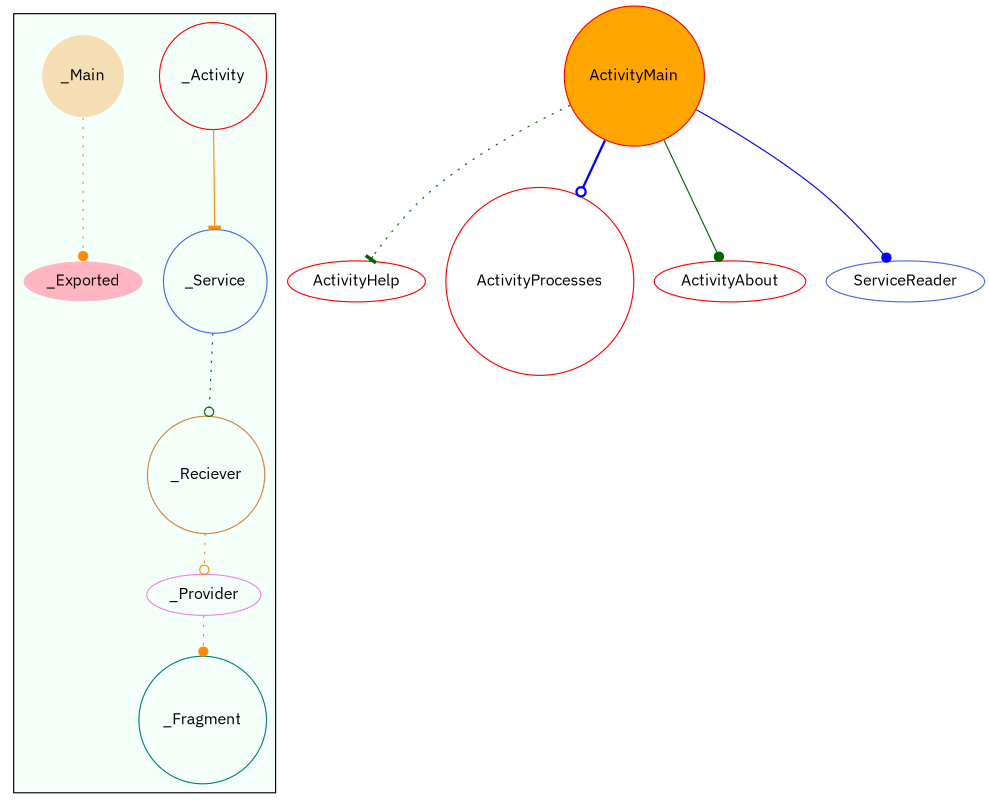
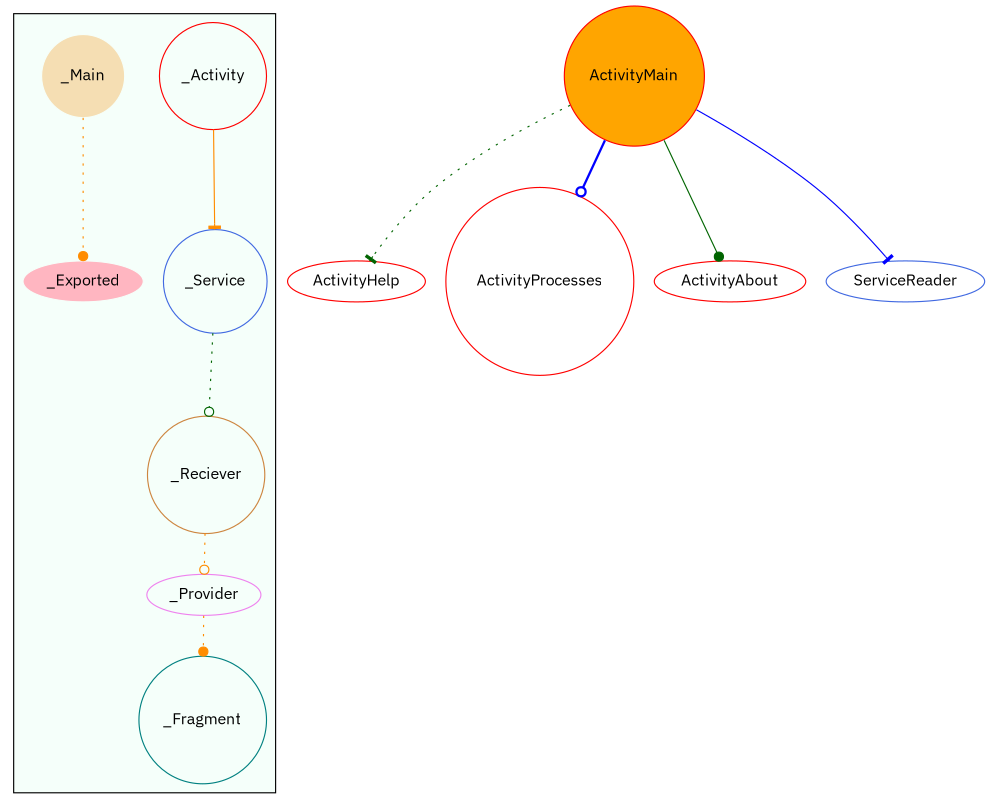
  digraph {
    fontname="IBM Plex Sans"
    node [color=red fontname="IBM Plex Sans" shape=circle]
    edge [arrowhead=tee color=darkorange fontname="IBM Plex Sans" style=dotted]
    _Activity
    _Service [color=royalblue]
    _Reciever [color=peru]
    _Provider [color=violet shape=ellipse]
    _Fragment [color=teal]
    _Main [color=mintcream fillcolor=wheat style=filled]
    _Exported [color=mintcream fillcolor=lightpink shape=ellipse style=filled]
    ActivityHelp [shape=ellipse]
    ActivityMain [fillcolor=orange style=filled]
    ActivityProcesses
    ActivityAbout [shape=ellipse]
    ServiceReader [color=royalblue shape=ellipse]
    subgraph cluster_1 {
      bgcolor=mintcream
      _Activity
      _Service
      _Reciever
      _Provider
      _Fragment
      _Main
      _Exported
    }
    _Activity -> _Service [style=solid]
    _Service -> _Reciever [arrowhead=odot color=darkgreen]
    _Reciever -> _Provider [arrowhead=odot]
    _Provider -> _Fragment [arrowhead=dot]
    _Main -> _Exported [arrowhead=dot]
    ActivityMain -> ActivityHelp [color=darkgreen]
    ActivityMain -> ActivityProcesses [arrowhead=odot color=blue style=bold]
    ActivityMain -> ActivityAbout [arrowhead=dot color=darkgreen style=solid]
-   ActivityMain -> ServiceReader [arrowhead=dot color=blue style=solid]
+   ActivityMain -> ServiceReader [color=blue style=solid]
  }
